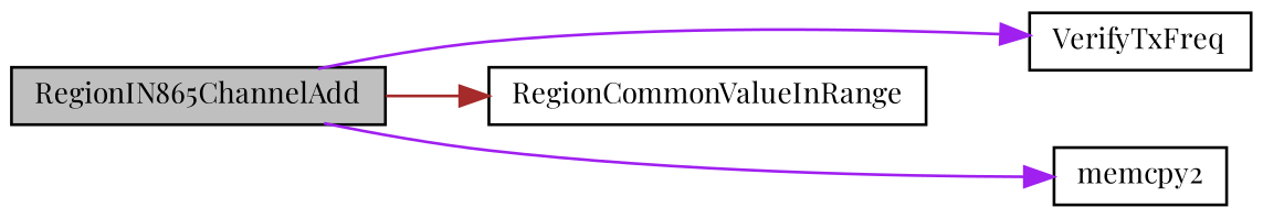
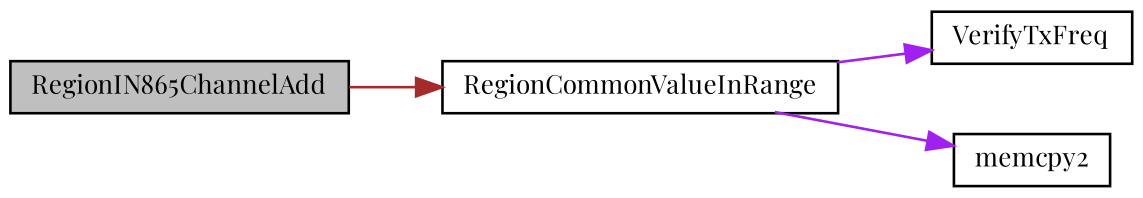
  digraph {
    fontname="Playfair Display"
    rankdir=LR
    node [color=black fillcolor=white fontname="Playfair Display" fontsize=10 shape=record style=filled]
    edge [color=purple fontname="Playfair Display" fontsize=10 labelfontname=Helvetica labelfontsize=10 style=solid]
    n1 [fillcolor=grey75 fontcolor=black height=0.2 label=RegionIN865ChannelAdd width=0.4]
    n2 [height=0.2 label=RegionCommonValueInRange width=0.4]
    n3 [height=0.2 label=VerifyTxFreq width=0.4]
    n4 [height=0.2 label=memcpy2 width=0.4]
    n1 -> n2 [color=brown]
-   n1 -> n3
-   n1 -> n4
+   n2 -> n3
+   n2 -> n4
  }
